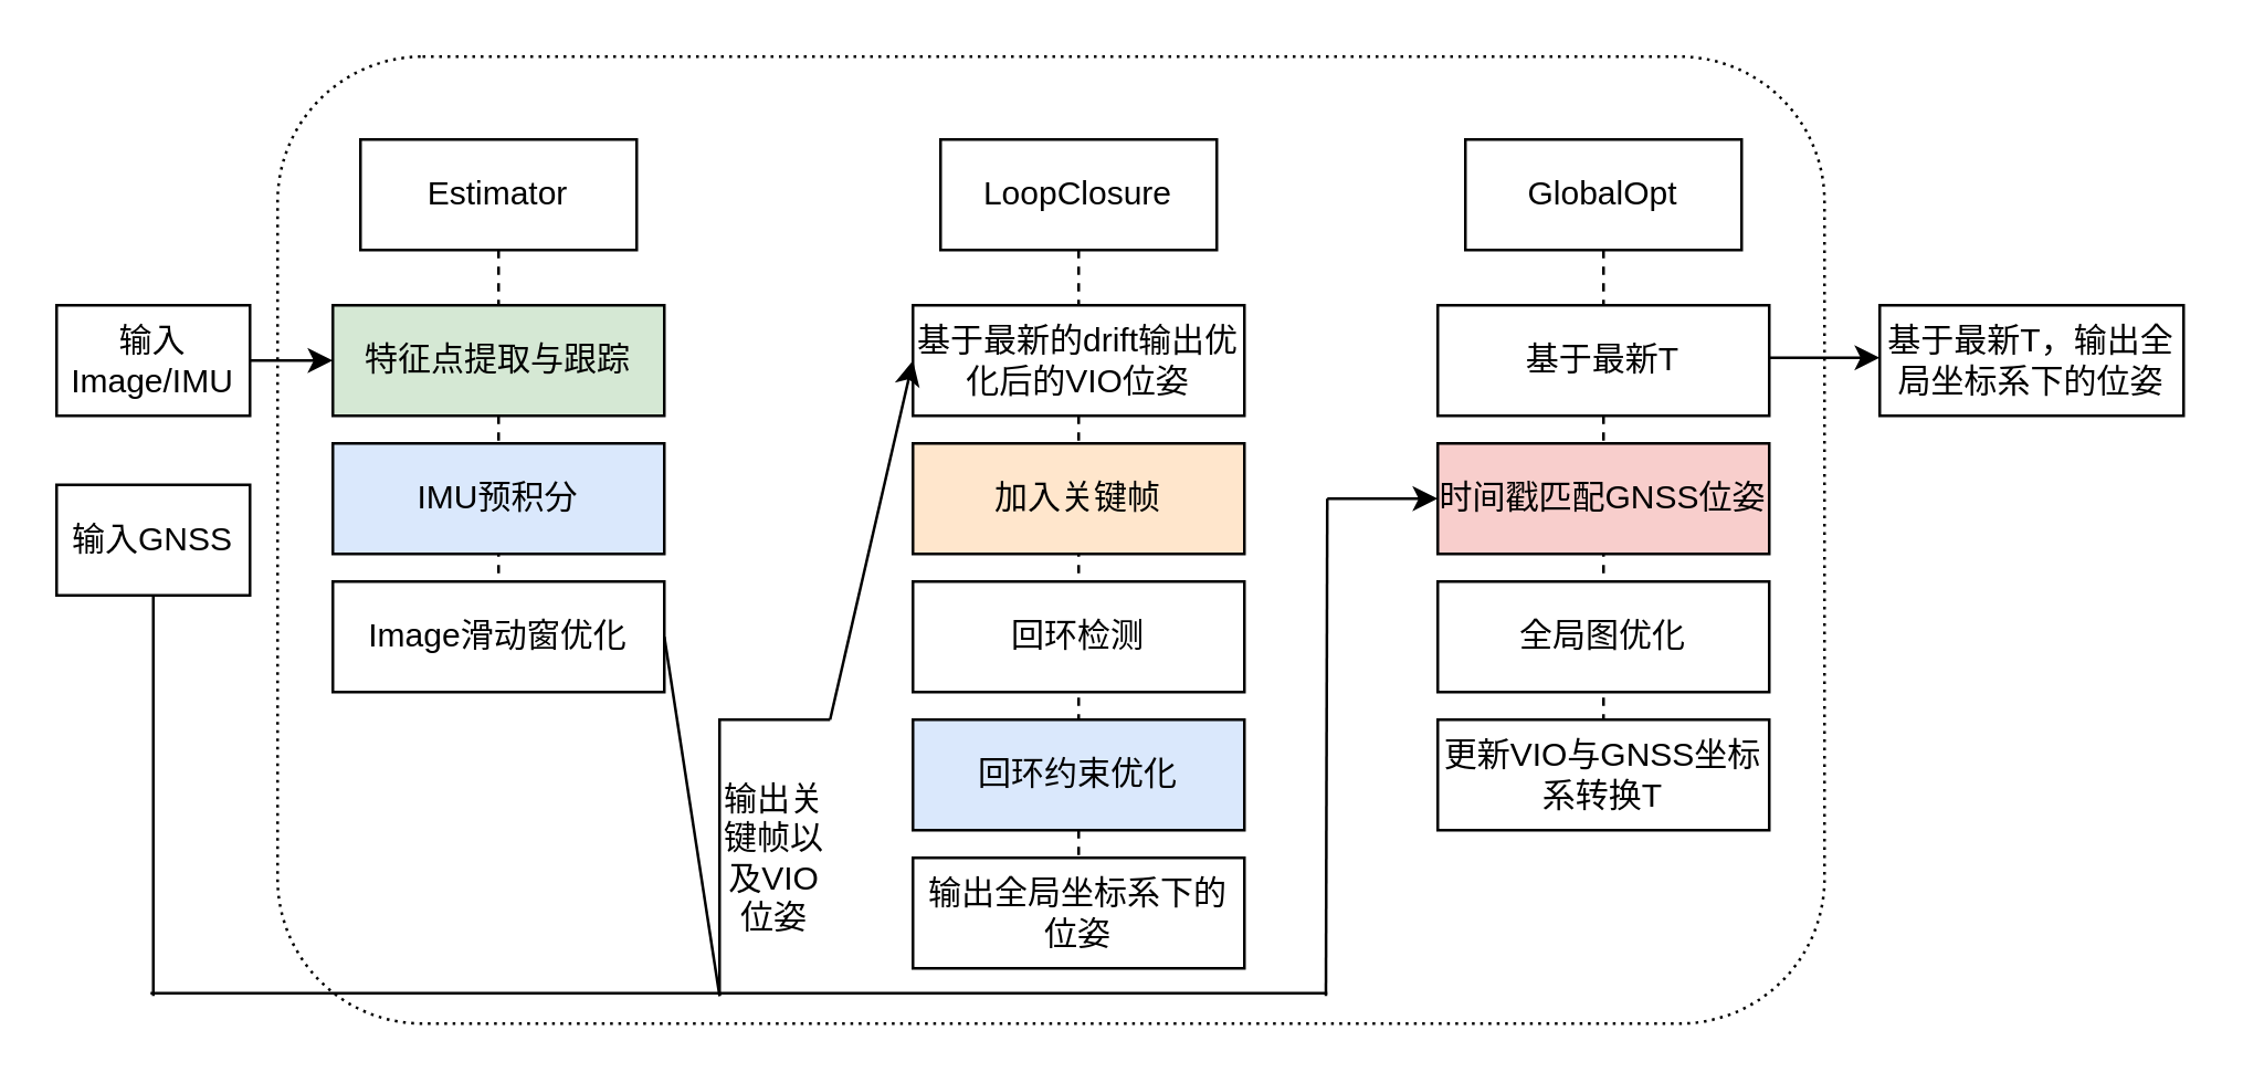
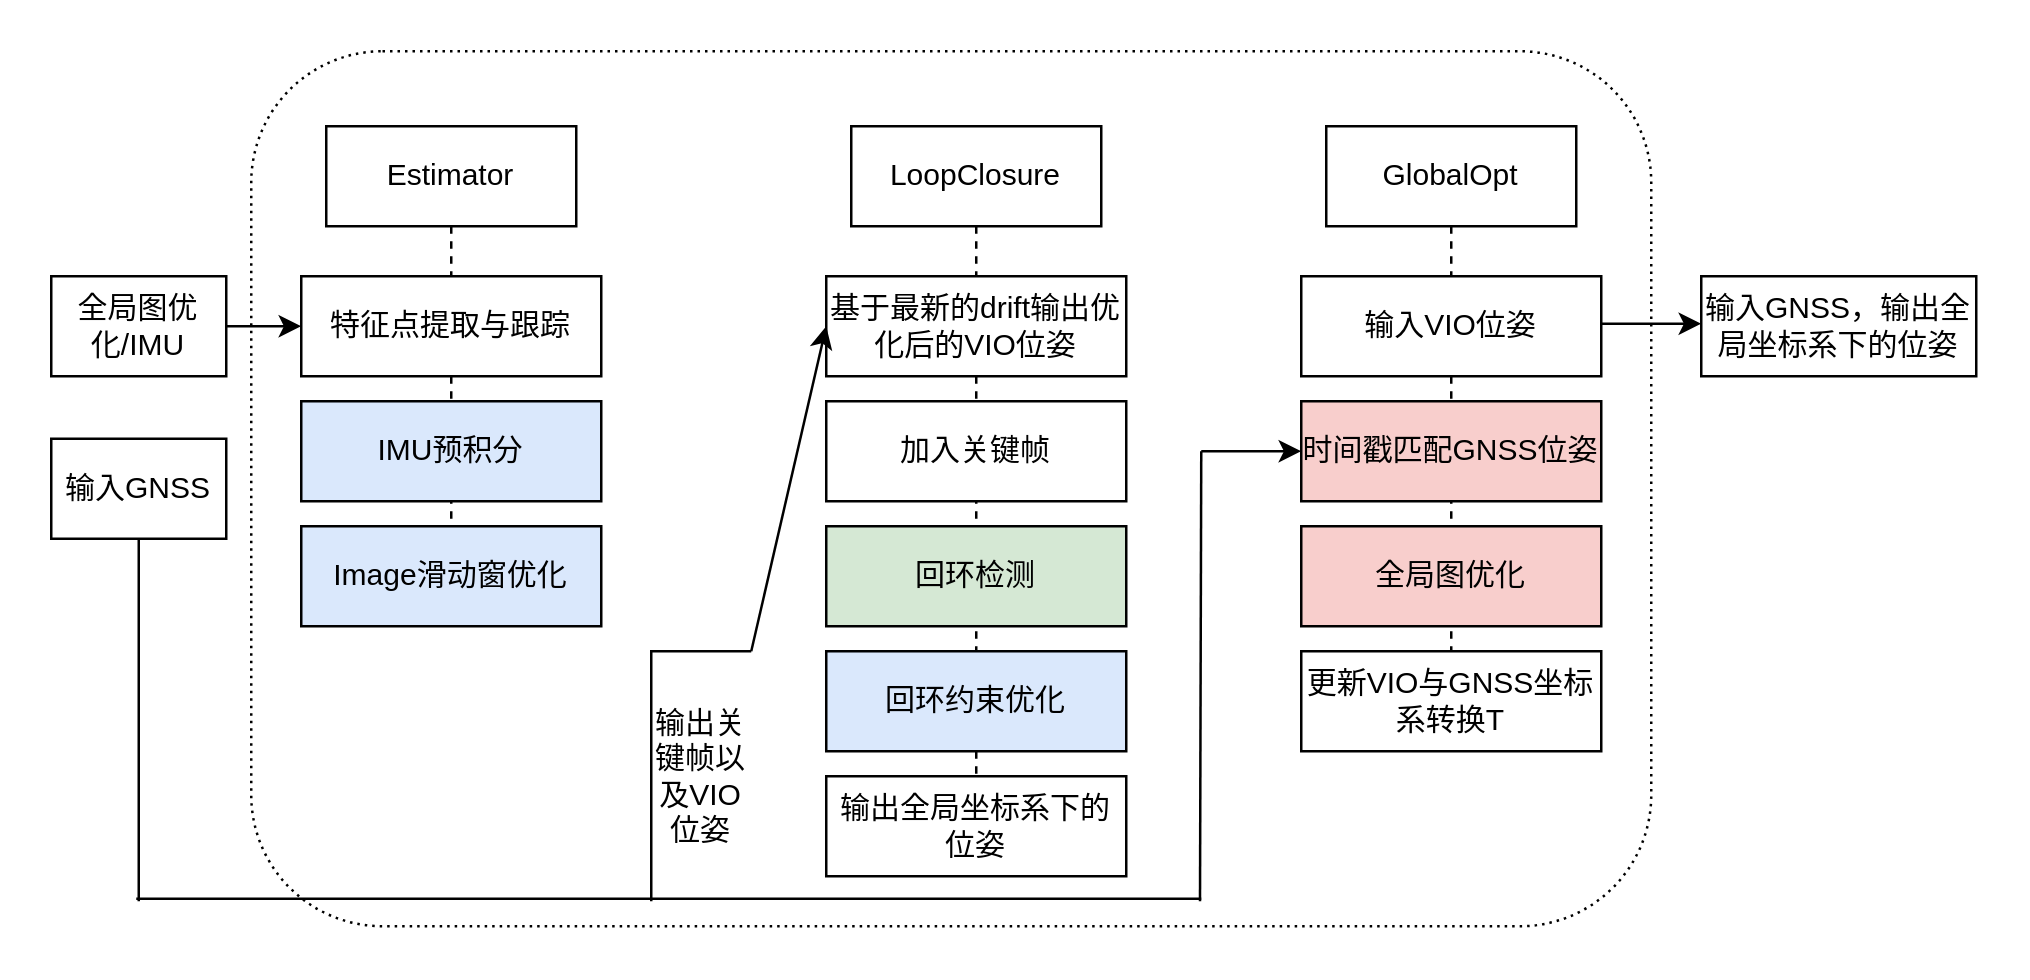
  <mxCell id="0" />
  <mxCell id="1" parent="0" />
  <mxCell value="" id="2" parent="1" style="rounded=1;whiteSpace=wrap;html=1;dashed=1;dashPattern=1 2;comic=0;glass=0;" vertex="1"><mxGeometry as="geometry" height="350" width="560" y="20" x="100" /></mxCell>
  <mxCell value="Estimator" id="3" parent="1" style="shape=umlLifeline;perimeter=lifelinePerimeter;whiteSpace=wrap;html=1;container=1;collapsible=0;recursiveResize=0;outlineConnect=0;" vertex="1"><mxGeometry as="geometry" height="190" width="100" y="50" x="130" /></mxCell>
- <mxCell value="特征点提取与跟踪" id="4" parent="1" style="rounded=0;whiteSpace=wrap;html=1;fillColor=#d5e8d4;" vertex="1"><mxGeometry as="geometry" height="40" width="120" y="110" x="120" /></mxCell>
+ <mxCell value="特征点提取与跟踪" id="4" parent="1" style="rounded=0;whiteSpace=wrap;html=1;" vertex="1"><mxGeometry as="geometry" height="40" width="120" y="110" x="120" /></mxCell>
  <mxCell value="IMU预积分" id="5" parent="1" style="rounded=0;whiteSpace=wrap;html=1;fillColor=#dae8fc;" vertex="1"><mxGeometry as="geometry" height="40" width="120" y="160" x="120" /></mxCell>
- <mxCell value="Image滑动窗优化" id="6" parent="1" style="rounded=0;whiteSpace=wrap;html=1;" vertex="1"><mxGeometry as="geometry" height="40" width="120" y="210" x="120" /></mxCell>
+ <mxCell value="Image滑动窗优化" id="6" parent="1" style="rounded=0;whiteSpace=wrap;html=1;fillColor=#dae8fc;" vertex="1"><mxGeometry as="geometry" height="40" width="120" y="210" x="120" /></mxCell>
  <mxCell value="LoopClosure" id="7" parent="1" style="shape=umlLifeline;perimeter=lifelinePerimeter;whiteSpace=wrap;html=1;container=1;collapsible=0;recursiveResize=0;outlineConnect=0;" vertex="1"><mxGeometry as="geometry" height="290" width="100" y="50" x="340" /></mxCell>
  <mxCell value="基于最新的drift输出优化后的VIO位姿" id="8" parent="1" style="rounded=0;whiteSpace=wrap;html=1;" vertex="1"><mxGeometry as="geometry" height="40" width="120" y="110" x="330" /></mxCell>
- <mxCell value="回环检测" id="9" parent="1" style="rounded=0;whiteSpace=wrap;html=1;" vertex="1"><mxGeometry as="geometry" height="40" width="120" y="210" x="330" /></mxCell>
+ <mxCell value="回环检测" id="9" parent="1" style="rounded=0;whiteSpace=wrap;html=1;fillColor=#d5e8d4;" vertex="1"><mxGeometry as="geometry" height="40" width="120" y="210" x="330" /></mxCell>
  <mxCell value="回环约束优化" id="10" parent="1" style="rounded=0;whiteSpace=wrap;html=1;fillColor=#dae8fc;" vertex="1"><mxGeometry as="geometry" height="40" width="120" y="260" x="330" /></mxCell>
  <mxCell value="输出关键帧以及VIO位姿" id="11" parent="1" style="shape=corner;whiteSpace=wrap;html=1;dx=0;dy=0;" vertex="1"><mxGeometry x="260" y="260" as="geometry" height="100" width="40" /></mxCell>
- <mxCell value="" id="12" parent="1" target="11" edge="1" style="endArrow=none;html=1;exitX=1;exitY=0.5;exitDx=0;exitDy=0;entryX=0;entryY=0;entryDx=0;entryDy=100;entryPerimeter=0;" source="6"><mxGeometry as="geometry" height="50" width="50" relative="1"><mxPoint as="sourcePoint" y="340" x="280" /><mxPoint as="targetPoint" y="280" x="260" /></mxGeometry></mxCell>
  <mxCell value="" id="13" parent="1" edge="1" style="endArrow=classic;html=1;exitX=1;exitY=0;exitDx=0;exitDy=0;exitPerimeter=0;" source="11"><mxGeometry as="geometry" height="50" width="50" relative="1"><mxPoint as="sourcePoint" y="160" x="560" /><mxPoint as="targetPoint" y="130" x="330" /></mxGeometry></mxCell>
  <mxCell value="GlobalOpt" id="14" parent="1" style="shape=umlLifeline;perimeter=lifelinePerimeter;whiteSpace=wrap;html=1;container=1;collapsible=0;recursiveResize=0;outlineConnect=0;" vertex="1"><mxGeometry as="geometry" height="240" width="100" y="50" x="530" /></mxCell>
- <mxCell value="基于最新T" id="15" parent="1" style="rounded=0;whiteSpace=wrap;html=1;" vertex="1"><mxGeometry as="geometry" height="40" width="120" y="110" x="520" /></mxCell>
+ <mxCell value="输入VIO位姿" id="15" parent="1" style="rounded=0;whiteSpace=wrap;html=1;" vertex="1"><mxGeometry as="geometry" height="40" width="120" y="110" x="520" /></mxCell>
  <mxCell value="时间戳匹配GNSS位姿" id="16" parent="1" style="rounded=0;whiteSpace=wrap;html=1;fillColor=#f8cecc;" vertex="1"><mxGeometry as="geometry" height="40" width="120" y="160" x="520" /></mxCell>
- <mxCell value="全局图优化" id="17" parent="1" style="rounded=0;whiteSpace=wrap;html=1;" vertex="1"><mxGeometry as="geometry" height="40" width="120" y="210" x="520" /></mxCell>
+ <mxCell value="全局图优化" id="17" parent="1" style="rounded=0;whiteSpace=wrap;html=1;fillColor=#f8cecc;" vertex="1"><mxGeometry as="geometry" height="40" width="120" y="210" x="520" /></mxCell>
  <mxCell value="更新VIO与GNSS坐标系转换T" id="18" parent="1" style="rounded=0;whiteSpace=wrap;html=1;" vertex="1"><mxGeometry as="geometry" height="40" width="120" y="260" x="520" /></mxCell>
  <mxCell value="输出全局坐标系下的位姿" id="19" parent="1" style="rounded=0;whiteSpace=wrap;html=1;" vertex="1"><mxGeometry as="geometry" height="40" width="120" y="310" x="330" /></mxCell>
- <mxCell value="加入关键帧" id="20" parent="1" style="rounded=0;whiteSpace=wrap;html=1;fillColor=#ffe6cc;" vertex="1"><mxGeometry as="geometry" height="40" width="120" y="160" x="330" /></mxCell>
+ <mxCell value="加入关键帧" id="20" parent="1" style="rounded=0;whiteSpace=wrap;html=1;" vertex="1"><mxGeometry as="geometry" height="40" width="120" y="160" x="330" /></mxCell>
  <mxCell value="" id="21" parent="1" edge="1" style="endArrow=classic;html=1;exitX=1;exitY=0.5;exitDx=0;exitDy=0;"><mxGeometry as="geometry" height="50" width="50" y="40" x="1" relative="1"><mxPoint as="sourcePoint" y="129" x="640" /><mxPoint as="targetPoint" y="129" x="680" /><mxPoint as="offset" y="1" x="10" /></mxGeometry></mxCell>
  <mxCell value="" id="22" parent="1" target="4" edge="1" style="endArrow=classic;html=1;entryX=0;entryY=0.5;entryDx=0;entryDy=0;"><mxGeometry as="geometry" height="50" width="50" relative="1"><mxPoint as="sourcePoint" y="130" x="80" /><mxPoint as="targetPoint" y="110" x="80" /></mxGeometry></mxCell>
- <mxCell value="输入Image/IMU" id="23" parent="1" style="rounded=0;whiteSpace=wrap;html=1;" vertex="1"><mxGeometry as="geometry" height="40" width="70" y="110" x="20" /></mxCell>
- <mxCell value="&lt;p&gt;基于最新T，输出全局坐标系下的位姿&lt;/p&gt;" id="24" parent="1" style="rounded=0;whiteSpace=wrap;html=1;" vertex="1"><mxGeometry as="geometry" height="40" width="110" y="110" x="680" /></mxCell>
+ <mxCell value="全局图优化/IMU" id="23" parent="1" style="rounded=0;whiteSpace=wrap;html=1;" vertex="1"><mxGeometry as="geometry" height="40" width="70" y="110" x="20" /></mxCell>
+ <mxCell value="&lt;p&gt;输入GNSS，输出全局坐标系下的位姿&lt;/p&gt;" id="24" parent="1" style="rounded=0;whiteSpace=wrap;html=1;" vertex="1"><mxGeometry as="geometry" height="40" width="110" y="110" x="680" /></mxCell>
  <mxCell value="输入GNSS" id="25" parent="1" style="rounded=0;whiteSpace=wrap;html=1;" vertex="1"><mxGeometry x="20" y="175" as="geometry" height="40" width="70" /></mxCell>
  <mxCell value="" id="26" parent="1" target="16" edge="1" style="endArrow=classic;html=1;entryX=0;entryY=0.5;entryDx=0;entryDy=0;"><mxGeometry as="geometry" height="50" width="50" relative="1"><mxPoint as="sourcePoint" y="180" x="480" /><mxPoint as="targetPoint" y="250" x="520" /></mxGeometry></mxCell>
  <mxCell value="" id="27" parent="1" target="25" edge="1" style="endArrow=none;html=1;entryX=0.5;entryY=1;entryDx=0;entryDy=0;"><mxGeometry as="geometry" height="50" width="50" relative="1"><mxPoint as="sourcePoint" y="360" x="55" /><mxPoint as="targetPoint" y="250" x="90" /></mxGeometry></mxCell>
  <mxCell value="" id="28" parent="1" edge="1" style="endArrow=none;html=1;"><mxGeometry as="geometry" height="50" width="50" relative="1"><mxPoint as="sourcePoint" y="359" x="54" /><mxPoint as="targetPoint" y="359" x="480" /></mxGeometry></mxCell>
  <mxCell value="" id="29" parent="1" edge="1" style="endArrow=none;html=1;"><mxGeometry as="geometry" height="50" width="50" relative="1"><mxPoint as="sourcePoint" y="360" x="479.5" /><mxPoint as="targetPoint" y="180" x="480" /></mxGeometry></mxCell>
